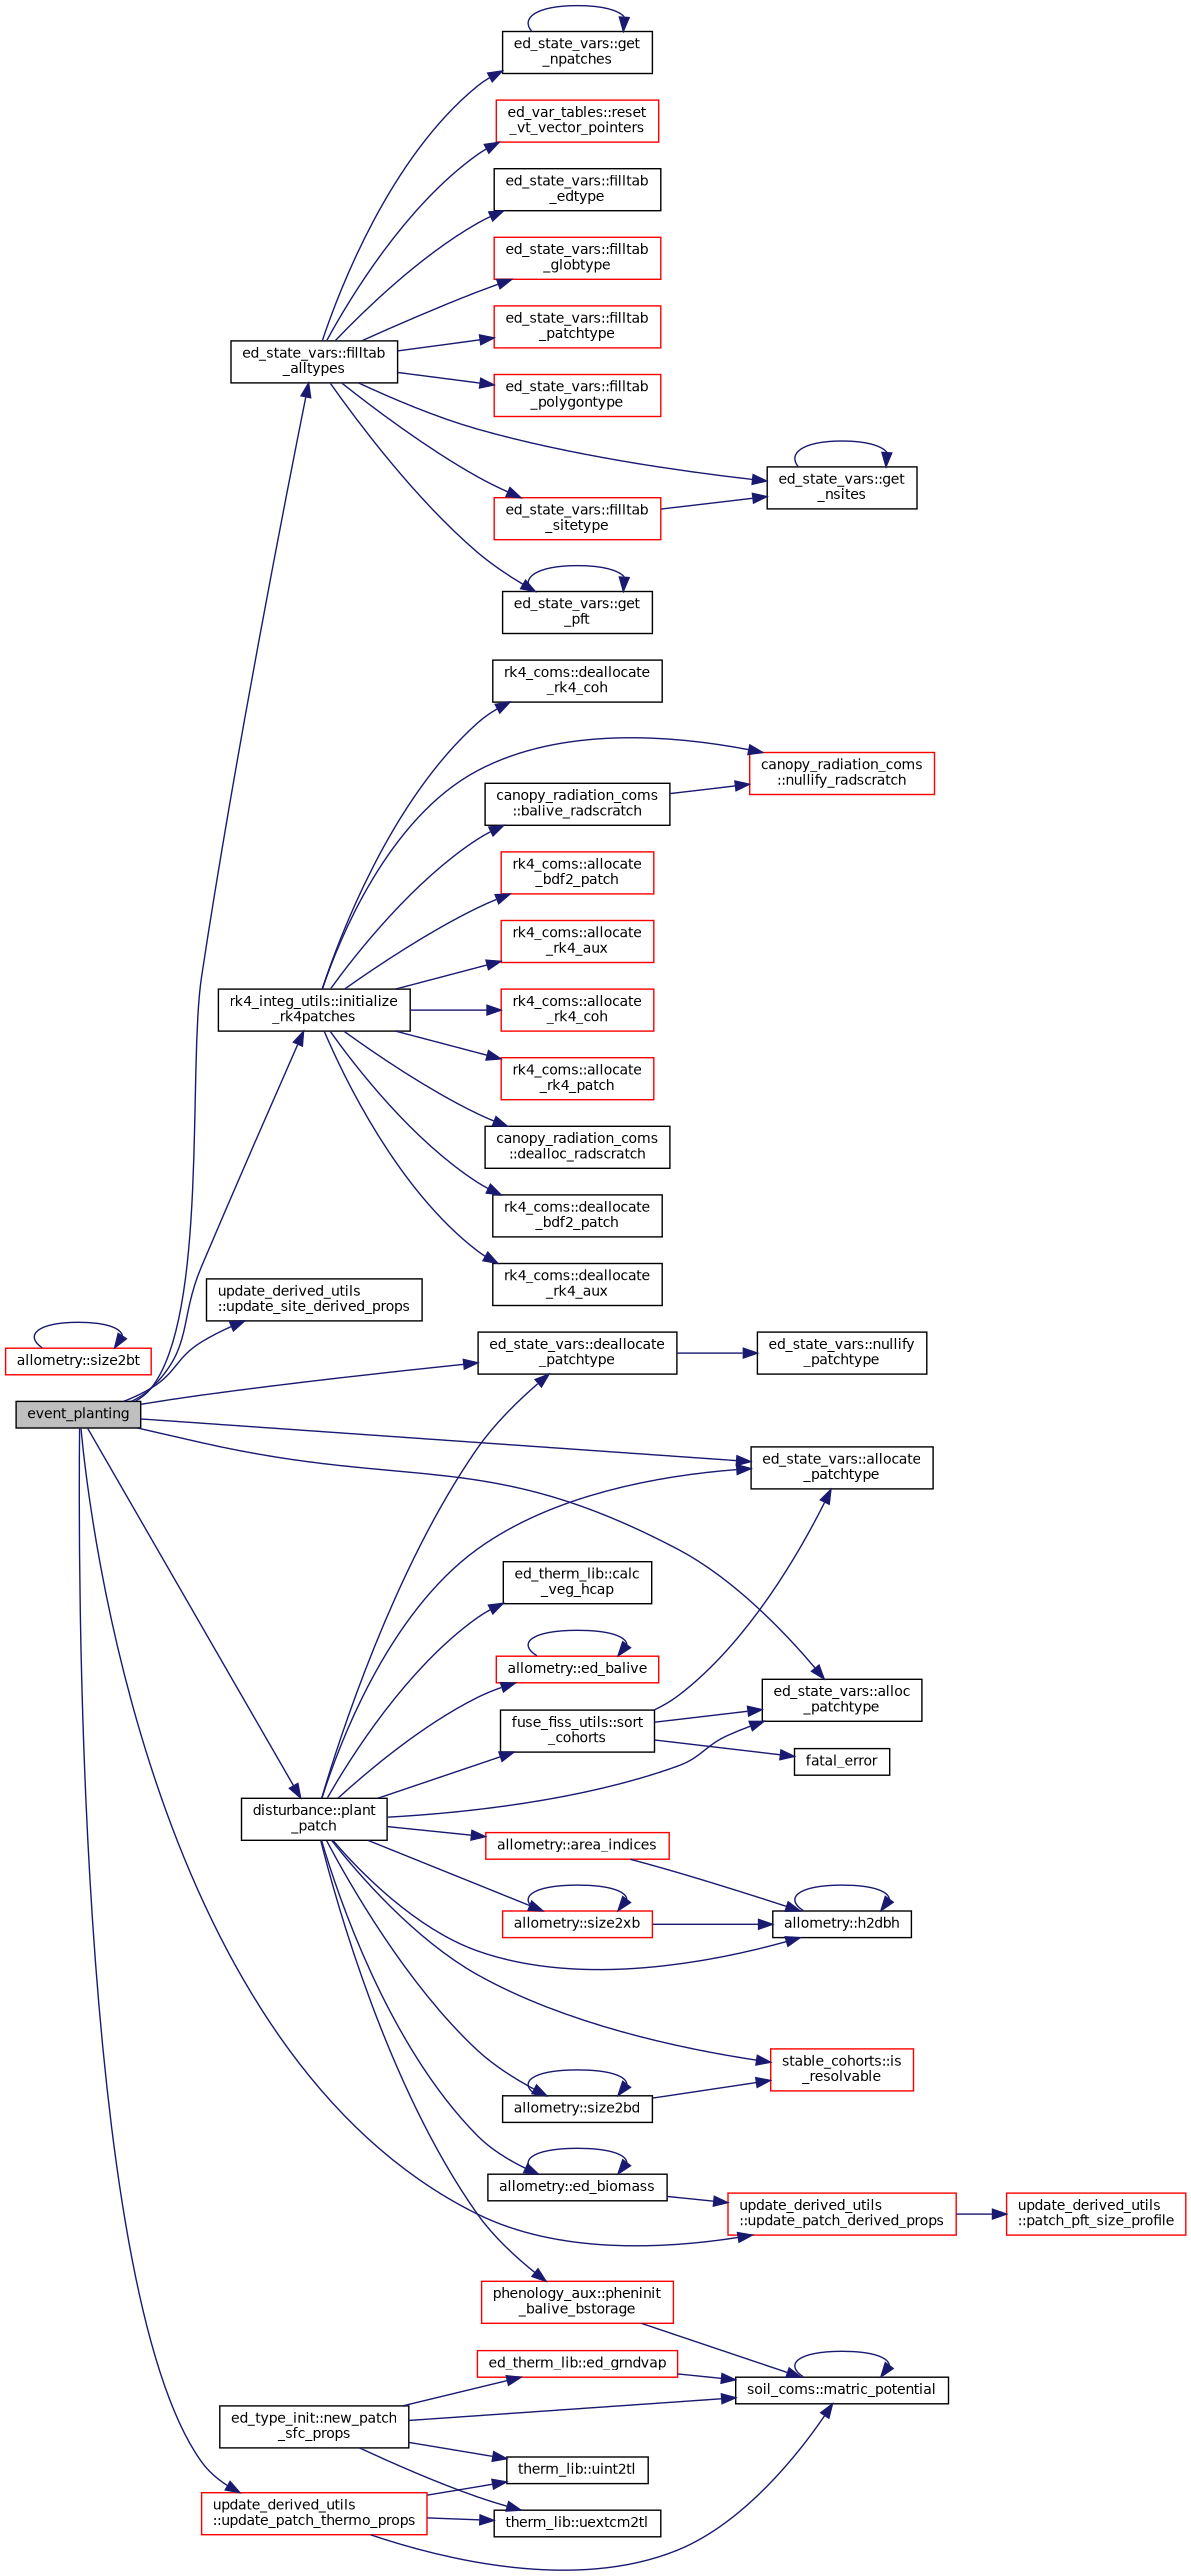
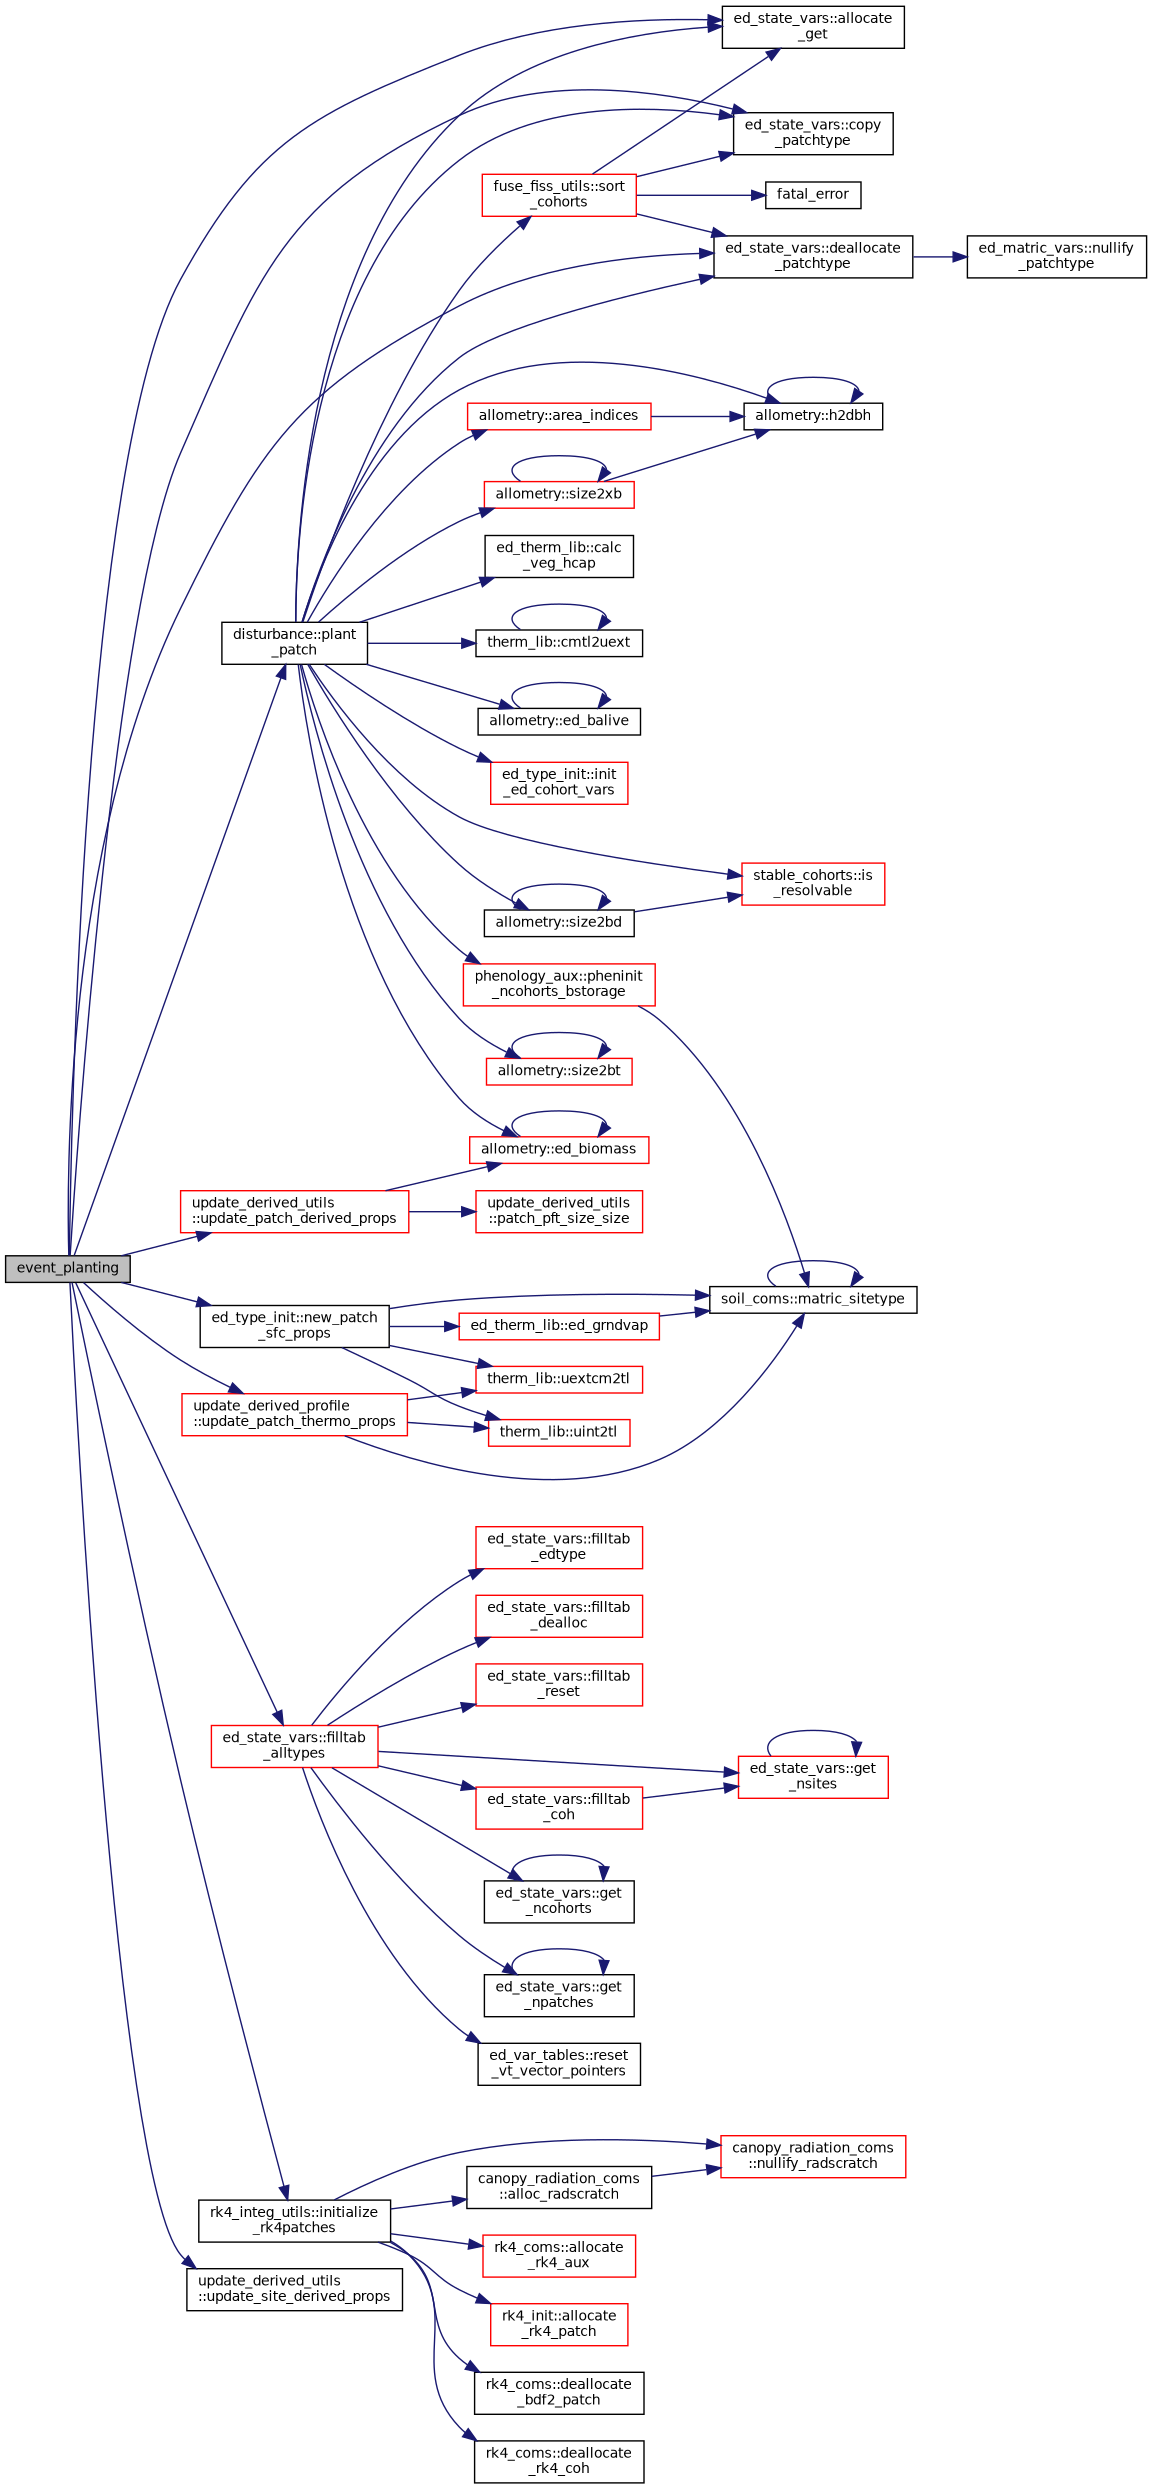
  digraph {
    rankdir=LR
    node [color=black fillcolor=white fontname=Helvetica fontsize=10 shape=record style=filled]
    edge [color=midnightblue fontname=Helvetica fontsize=10 labelfontname=Helvetica labelfontsize=10 style=solid]
    n1 [fillcolor=grey75 fontcolor=black height=0.2 label=event_planting width=0.4]
-   n2 [height=0.2 label="ed_state_vars::allocate\l_patchtype" width=0.4]
-   n3 [height=0.2 label="ed_state_vars::alloc\l_patchtype" width=0.4]
+   n2 [height=0.2 label="ed_state_vars::allocate\l_get" width=0.4]
+   n3 [height=0.2 label="ed_state_vars::copy\l_patchtype" width=0.4]
    n4 [height=0.2 label="ed_state_vars::deallocate\l_patchtype" width=0.4]
-   n5 [height=0.2 label="ed_state_vars::filltab\l_alltypes" width=0.4]
+   n5 [color=red height=0.2 label="ed_state_vars::filltab\l_alltypes" width=0.4]
    n6 [height=0.2 label="rk4_integ_utils::initialize\l_rk4patches" width=0.4]
    n7 [height=0.2 label="ed_type_init::new_patch\l_sfc_props" width=0.4]
    n8 [height=0.2 label="disturbance::plant\l_patch" width=0.4]
    n9 [color=red height=0.2 label="update_derived_utils\l::update_patch_derived_props" width=0.4]
-   n10 [color=red height=0.2 label="update_derived_utils\l::update_patch_thermo_props" width=0.4]
+   n10 [color=red height=0.2 label="update_derived_profile\l::update_patch_thermo_props" width=0.4]
    n11 [height=0.2 label="update_derived_utils\l::update_site_derived_props" width=0.4]
-   n12 [height=0.2 label="ed_state_vars::nullify\l_patchtype" width=0.4]
-   n13 [height=0.2 label="ed_state_vars::filltab\l_edtype" width=0.4]
-   n14 [color=red height=0.2 label="ed_state_vars::filltab\l_globtype" width=0.4]
-   n15 [color=red height=0.2 label="ed_state_vars::filltab\l_patchtype" width=0.4]
-   n16 [color=red height=0.2 label="ed_state_vars::filltab\l_polygontype" width=0.4]
-   n17 [color=red height=0.2 label="ed_state_vars::filltab\l_sitetype" width=0.4]
-   n18 [height=0.2 label="ed_state_vars::get\l_nsites" width=0.4]
-   n19 [height=0.2 label="ed_state_vars::get\l_pft" width=0.4]
+   n12 [height=0.2 label="ed_matric_vars::nullify\l_patchtype" width=0.4]
+   n13 [color=red height=0.2 label="ed_state_vars::filltab\l_edtype" width=0.4]
+   n15 [color=red height=0.2 label="ed_state_vars::filltab\l_dealloc" width=0.4]
+   n16 [color=red height=0.2 label="ed_state_vars::filltab\l_reset" width=0.4]
+   n17 [color=red height=0.2 label="ed_state_vars::filltab\l_coh" width=0.4]
+   n18 [color=red height=0.2 label="ed_state_vars::get\l_nsites" width=0.4]
+   n19 [height=0.2 label="ed_state_vars::get\l_ncohorts" width=0.4]
    n20 [height=0.2 label="ed_state_vars::get\l_npatches" width=0.4]
-   n21 [color=red height=0.2 label="ed_var_tables::reset\l_vt_vector_pointers" width=0.4]
-   n22 [height=0.2 label="canopy_radiation_coms\l::balive_radscratch" width=0.4]
+   n21 [height=0.2 label="ed_var_tables::reset\l_vt_vector_pointers" width=0.4]
+   n22 [height=0.2 label="canopy_radiation_coms\l::alloc_radscratch" width=0.4]
    n23 [color=red height=0.2 label="canopy_radiation_coms\l::nullify_radscratch" width=0.4]
-   n24 [color=red height=0.2 label="rk4_coms::allocate\l_bdf2_patch" width=0.4]
    n25 [color=red height=0.2 label="rk4_coms::allocate\l_rk4_aux" width=0.4]
-   n26 [color=red height=0.2 label="rk4_coms::allocate\l_rk4_coh" width=0.4]
-   n27 [color=red height=0.2 label="rk4_coms::allocate\l_rk4_patch" width=0.4]
-   n28 [height=0.2 label="canopy_radiation_coms\l::dealloc_radscratch" width=0.4]
+   n27 [color=red height=0.2 label="rk4_init::allocate\l_rk4_patch" width=0.4]
    n29 [height=0.2 label="rk4_coms::deallocate\l_bdf2_patch" width=0.4]
-   n30 [height=0.2 label="rk4_coms::deallocate\l_rk4_aux" width=0.4]
    n31 [height=0.2 label="rk4_coms::deallocate\l_rk4_coh" width=0.4]
    n32 [color=red height=0.2 label="ed_therm_lib::ed_grndvap" width=0.4]
-   n33 [height=0.2 label="soil_coms::matric_potential" width=0.4]
-   n34 [height=0.2 label="therm_lib::uextcm2tl" width=0.4]
-   n35 [height=0.2 label="therm_lib::uint2tl" width=0.4]
+   n33 [height=0.2 label="soil_coms::matric_sitetype" width=0.4]
+   n34 [color=red height=0.2 label="therm_lib::uextcm2tl" width=0.4]
+   n35 [color=red height=0.2 label="therm_lib::uint2tl" width=0.4]
    n36 [color=red height=0.2 label="allometry::area_indices" width=0.4]
    n37 [height=0.2 label="allometry::h2dbh" width=0.4]
    n38 [height=0.2 label="ed_therm_lib::calc\l_veg_hcap" width=0.4]
-   n40 [color=red height=0.2 label="allometry::ed_balive" width=0.4]
-   n41 [height=0.2 label="allometry::ed_biomass" width=0.4]
+   n39 [height=0.2 label="therm_lib::cmtl2uext" width=0.4]
+   n40 [height=0.2 label="allometry::ed_balive" width=0.4]
+   n41 [color=red height=0.2 label="allometry::ed_biomass" width=0.4]
+   n42 [color=red height=0.2 label="ed_type_init::init\l_ed_cohort_vars" width=0.4]
    n43 [color=red height=0.2 label="stable_cohorts::is\l_resolvable" width=0.4]
    n44 [height=0.2 label="allometry::size2bd" width=0.4]
-   n45 [color=red height=0.2 label="phenology_aux::pheninit\l_balive_bstorage" width=0.4]
+   n45 [color=red height=0.2 label="phenology_aux::pheninit\l_ncohorts_bstorage" width=0.4]
    n46 [color=red height=0.2 label="allometry::size2bt" width=0.4]
    n47 [color=red height=0.2 label="allometry::size2xb" width=0.4]
-   n48 [height=0.2 label="fuse_fiss_utils::sort\l_cohorts" width=0.4]
-   n49 [color=red height=0.2 label="update_derived_utils\l::patch_pft_size_profile" width=0.4]
+   n48 [color=red height=0.2 label="fuse_fiss_utils::sort\l_cohorts" width=0.4]
+   n49 [color=red height=0.2 label="update_derived_utils\l::patch_pft_size_size" width=0.4]
    n50 [height=0.2 label=fatal_error width=0.4]
    n1 -> n2
    n1 -> n3
    n1 -> n4
    n1 -> n5
    n1 -> n6
+   n1 -> n7
    n1 -> n8
    n1 -> n9
    n1 -> n10
    n1 -> n11
    n4 -> n12
    n5 -> n13
-   n5 -> n14
    n5 -> n15
    n5 -> n16
    n5 -> n17
    n5 -> n18
    n5 -> n19
    n5 -> n20
    n5 -> n21
    n6 -> n22
    n6 -> n23
-   n6 -> n24
    n6 -> n25
-   n6 -> n26
    n6 -> n27
-   n6 -> n28
    n6 -> n29
-   n6 -> n30
    n6 -> n31
    n7 -> n32
    n7 -> n33
    n7 -> n34
    n7 -> n35
    n8 -> n2
    n8 -> n3
    n8 -> n4
    n8 -> n36
    n8 -> n37
    n8 -> n38
+   n8 -> n39
    n8 -> n40
    n8 -> n41
+   n8 -> n42
    n8 -> n43
    n8 -> n44
    n8 -> n45
+   n8 -> n46
    n8 -> n47
    n8 -> n48
-   n41 -> n9
+   n9 -> n41
    n9 -> n49
    n10 -> n33
    n10 -> n34
    n10 -> n35
    n17 -> n18
    n18 -> n18
    n19 -> n19
    n20 -> n20
    n22 -> n23
    n32 -> n33
    n33 -> n33
    n36 -> n37
    n37 -> n37
+   n39 -> n39
    n40 -> n40
    n41 -> n41
    n44 -> n43
    n44 -> n44
    n45 -> n33
    n46 -> n46
    n47 -> n37
    n47 -> n47
    n48 -> n2
    n48 -> n3
+   n48 -> n4
    n48 -> n50
  }
